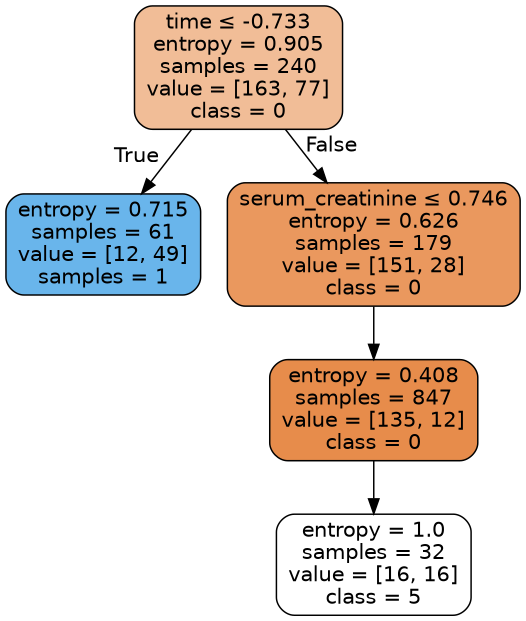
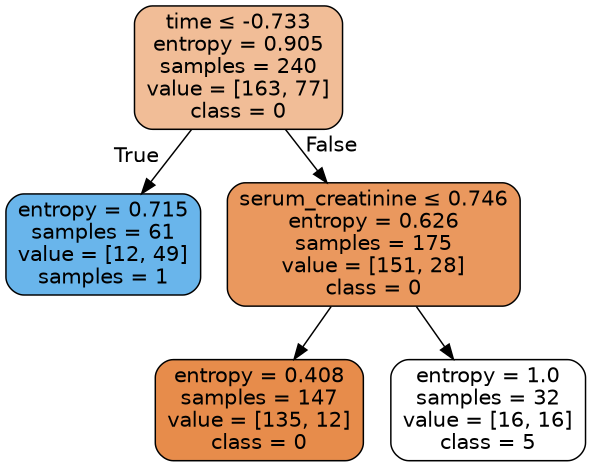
  digraph {
    fontname="DejaVu Sans"
    node [color=black fontname="DejaVu Sans" shape=box style="filled, rounded"]
    edge [fontname="DejaVu Sans"]
    n1 [fillcolor="#f1bd97" label=<time &le; -0.733<br/>entropy = 0.905<br/>samples = 240<br/>value = [163, 77]<br/>class = 0>]
    n2 [fillcolor="#69b5eb" label=<entropy = 0.715<br/>samples = 61<br/>value = [12, 49]<br/>samples = 1>]
-   n3 [fillcolor="#ea985e" label=<serum_creatinine &le; 0.746<br/>entropy = 0.626<br/>samples = 179<br/>value = [151, 28]<br/>class = 0>]
-   n4 [fillcolor="#e78c4b" label=<entropy = 0.408<br/>samples = 847<br/>value = [135, 12]<br/>class = 0>]
+   n3 [fillcolor="#ea985e" label=<serum_creatinine &le; 0.746<br/>entropy = 0.626<br/>samples = 175<br/>value = [151, 28]<br/>class = 0>]
+   n4 [fillcolor="#e78c4b" label=<entropy = 0.408<br/>samples = 147<br/>value = [135, 12]<br/>class = 0>]
    n5 [fillcolor="#ffffff" label=<entropy = 1.0<br/>samples = 32<br/>value = [16, 16]<br/>class = 5>]
    n1 -> n2 [headlabel=True labelangle=45 labeldistance=2.5]
    n1 -> n3 [headlabel=False labelangle=-45 labeldistance=2.5]
    n3 -> n4
-   n4 -> n5
+   n3 -> n5
  }
